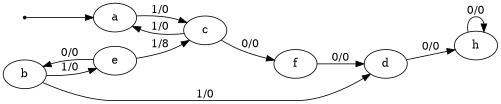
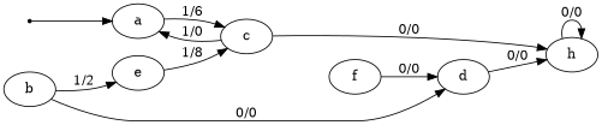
  digraph {
    rankdir=LR
    INIT [shape=point]
    n2 [label=a]
    n3 [label=c]
    n4 [label=b]
    n5 [label=d]
    n6 [label=e]
    n7 [label=f]
    n8 [label=h]
    INIT -> n2
-   n2 -> n3 [label="1/0"]
+   n2 -> n3 [label="1/6"]
    n3 -> n2 [label="1/0"]
-   n3 -> n7 [label="0/0"]
-   n4 -> n5 [label="1/0"]
-   n4 -> n6 [label="1/0"]
+   n3 -> n8 [label="0/0"]
+   n4 -> n5 [label="0/0"]
+   n4 -> n6 [label="1/2"]
    n5 -> n8 [label="0/0"]
    n6 -> n3 [label="1/8"]
-   n6 -> n4 [label="0/0"]
    n7 -> n5 [label="0/0"]
    n8 -> n8 [label="0/0"]
  }
